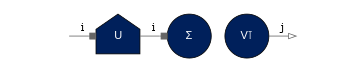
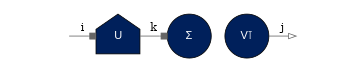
  digraph {
    rankdir=TD
    node [fillcolor="#00205b" fontcolor=white fontname=Arial shape=ellipse style=filled]
    edge [arrowhead=box color=gray40]
    n1 [height=0.8 label=U shape=house width=0.8]
    n2 [height=0.8 label="Σ" width=0.8]
    n3 [height=0.8 label="V⊺" width=0.8]
    U_dummy [height=0.8 shape=circle style=invis width=0 fillcolor="" fontcolor=""]
    V_dummy [height=0.8 shape=circle style=invis width=0 fillcolor="" fontcolor=""]
    subgraph sub_1 {
      rank=same
      n1
      n2
      n3
      U_dummy
      V_dummy
    }
-   n1 -> n2 [label=i]
+   n1 -> n2 [label=k]
    n3 -> V_dummy [arrowhead=onormal label=j]
    U_dummy -> n1 [label=i]
  }
